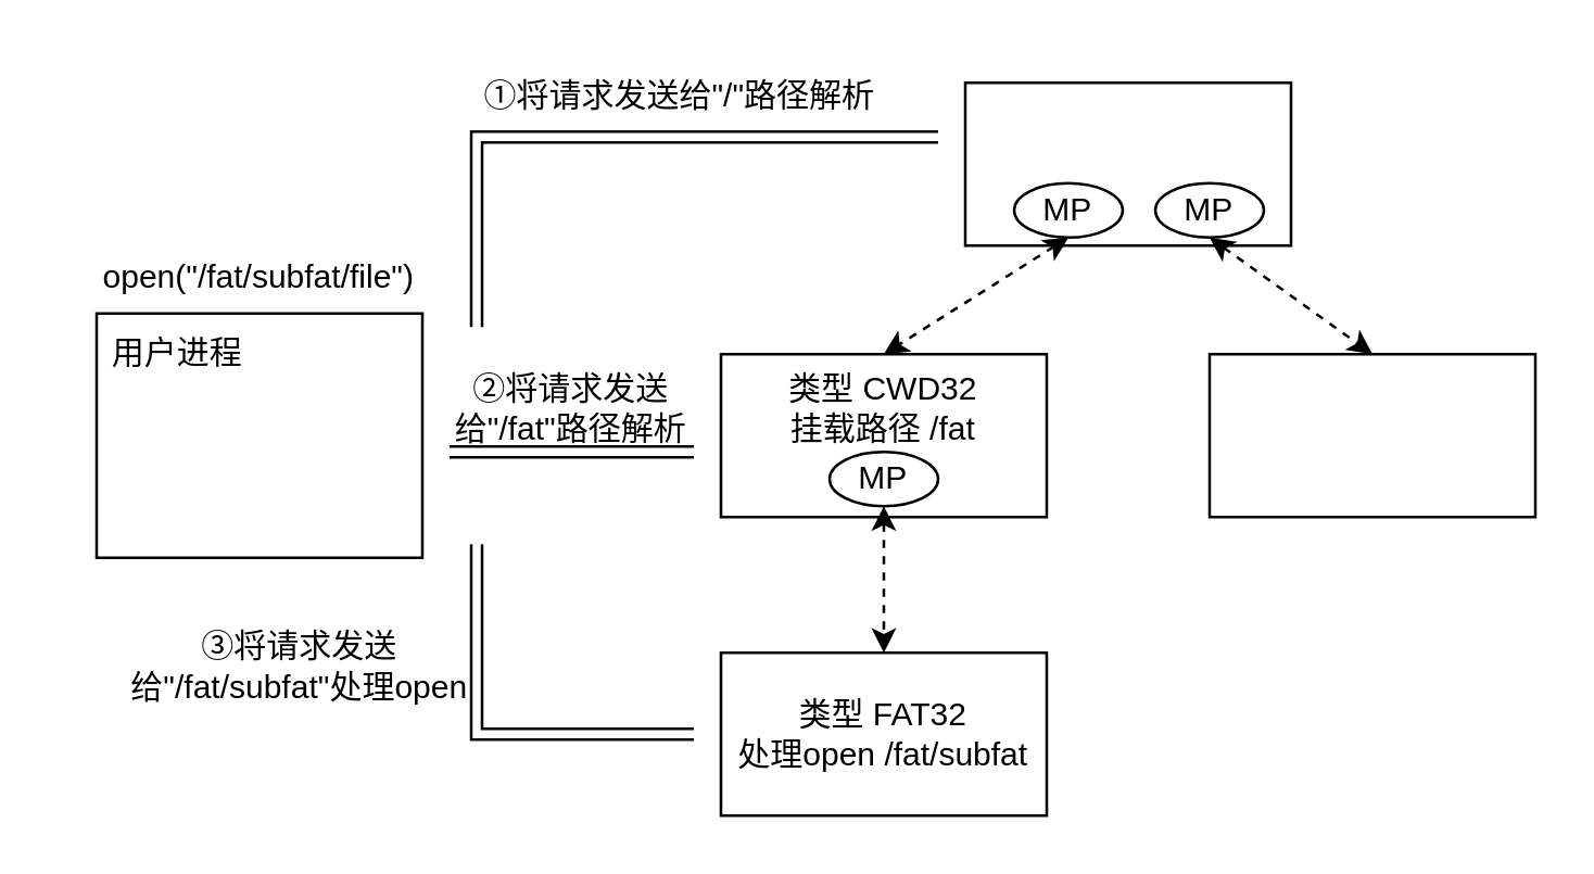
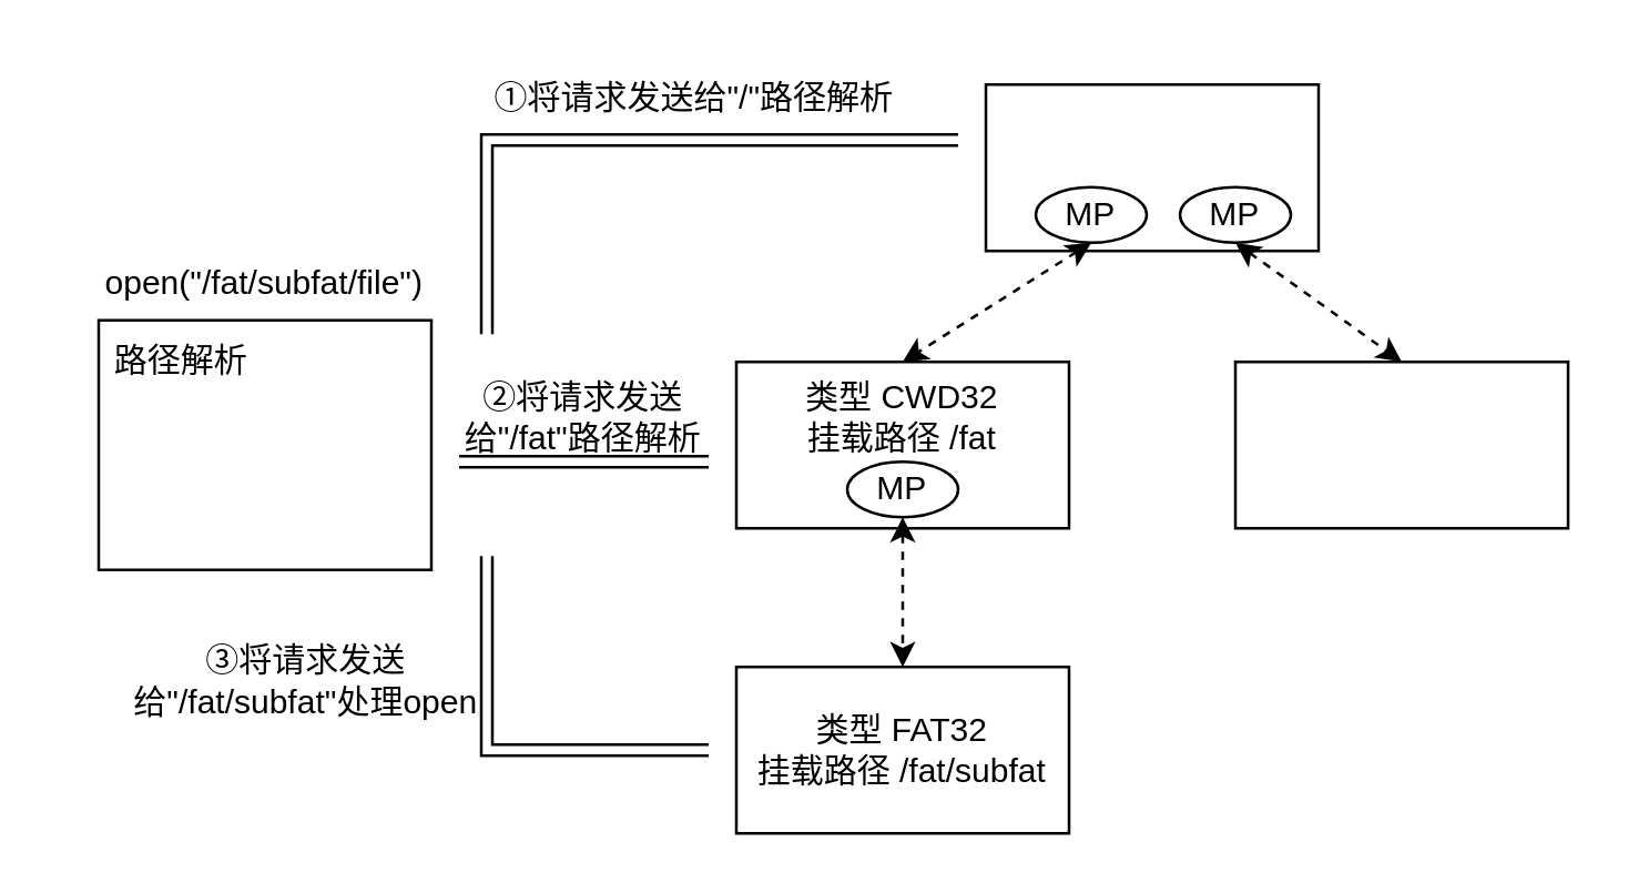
  <mxCell id="0" />
  <mxCell id="1" parent="0" />
  <mxCell id="2" value="" style="rounded=0;whiteSpace=wrap;html=1;" parent="1" vertex="1"><mxGeometry x="265" y="130" width="120" height="60" as="geometry" /></mxCell>
  <mxCell id="3" value="类型 CWD32&lt;br&gt;挂载路径 /fat" style="text;html=1;strokeColor=none;fillColor=none;align=center;verticalAlign=middle;whiteSpace=wrap;rounded=0;" parent="1" vertex="1"><mxGeometry x="265" y="120" width="120" height="60" as="geometry" /></mxCell>
  <mxCell id="4" value="" style="rounded=0;whiteSpace=wrap;html=1;" parent="1" vertex="1"><mxGeometry x="355" y="30" width="120" height="60" as="geometry" /></mxCell>
  <mxCell id="5" value="" style="rounded=0;whiteSpace=wrap;html=1;" parent="1" vertex="1"><mxGeometry x="445" y="130" width="120" height="60" as="geometry" /></mxCell>
  <mxCell id="6" value="" style="rounded=0;whiteSpace=wrap;html=1;" parent="1" vertex="1"><mxGeometry x="265" y="240" width="120" height="60" as="geometry" /></mxCell>
- <mxCell id="7" value="类型 FAT32&lt;br&gt;处理open /fat/subfat" style="text;html=1;strokeColor=none;fillColor=none;align=center;verticalAlign=middle;whiteSpace=wrap;rounded=0;" parent="1" vertex="1"><mxGeometry x="265" y="240" width="120" height="60" as="geometry" /></mxCell>
+ <mxCell id="7" value="类型 FAT32&lt;br&gt;挂载路径 /fat/subfat" style="text;html=1;strokeColor=none;fillColor=none;align=center;verticalAlign=middle;whiteSpace=wrap;rounded=0;" parent="1" vertex="1"><mxGeometry x="265" y="240" width="120" height="60" as="geometry" /></mxCell>
  <mxCell id="8" style="rounded=0;orthogonalLoop=1;jettySize=auto;html=1;exitX=0.5;exitY=1;exitDx=0;exitDy=0;entryX=0.5;entryY=0;entryDx=0;entryDy=0;startArrow=classic;startFill=1;dashed=1;" parent="1" source="9" target="5" edge="1"><mxGeometry relative="1" as="geometry" /></mxCell>
  <mxCell id="9" value="MP" style="ellipse;whiteSpace=wrap;html=1;" parent="1" vertex="1"><mxGeometry x="425" y="67" width="40" height="20" as="geometry" /></mxCell>
  <mxCell id="10" style="rounded=0;orthogonalLoop=1;jettySize=auto;html=1;exitX=0.5;exitY=1;exitDx=0;exitDy=0;entryX=0.5;entryY=0;entryDx=0;entryDy=0;startArrow=classic;startFill=1;dashed=1;" parent="1" source="11" target="2" edge="1"><mxGeometry relative="1" as="geometry" /></mxCell>
  <mxCell id="11" value="MP" style="ellipse;whiteSpace=wrap;html=1;" parent="1" vertex="1"><mxGeometry x="373" y="67" width="40" height="20" as="geometry" /></mxCell>
  <mxCell id="12" style="rounded=0;orthogonalLoop=1;jettySize=auto;html=1;exitX=0.5;exitY=1;exitDx=0;exitDy=0;entryX=0.5;entryY=0;entryDx=0;entryDy=0;startArrow=classic;startFill=1;dashed=1;" parent="1" source="13" target="6" edge="1"><mxGeometry relative="1" as="geometry" /></mxCell>
  <mxCell id="13" value="MP" style="ellipse;whiteSpace=wrap;html=1;" parent="1" vertex="1"><mxGeometry x="305" y="166" width="40" height="20" as="geometry" /></mxCell>
  <mxCell id="14" value="" style="rounded=0;whiteSpace=wrap;html=1;" parent="1" vertex="1"><mxGeometry x="35" y="115" width="120" height="90" as="geometry" /></mxCell>
- <mxCell id="15" value="用户进程" style="text;html=1;strokeColor=none;fillColor=none;align=center;verticalAlign=middle;whiteSpace=wrap;rounded=0;" parent="1" vertex="1"><mxGeometry x="35" y="115" width="60" height="30" as="geometry" /></mxCell>
+ <mxCell id="15" value="路径解析" style="text;html=1;strokeColor=none;fillColor=none;align=center;verticalAlign=middle;whiteSpace=wrap;rounded=0;" parent="1" vertex="1"><mxGeometry x="35" y="115" width="60" height="30" as="geometry" /></mxCell>
  <mxCell id="16" value="open(&quot;/fat/subfat/file&quot;)" style="text;html=1;strokeColor=none;fillColor=none;align=center;verticalAlign=middle;whiteSpace=wrap;rounded=0;" parent="1" vertex="1"><mxGeometry x="20" y="87" width="150" height="30" as="geometry" /></mxCell>
  <mxCell id="17" value="" style="endArrow=classic;startArrow=classic;html=1;rounded=0;shape=link;edgeStyle=orthogonalEdgeStyle;" parent="1" edge="1"><mxGeometry width="50" height="50" relative="1" as="geometry"><mxPoint x="175" y="120" as="sourcePoint" /><mxPoint x="345" y="50" as="targetPoint" /><Array as="points"><mxPoint x="175" y="50" /><mxPoint x="335" y="50" /></Array></mxGeometry></mxCell>
  <mxCell id="18" value="" style="endArrow=classic;startArrow=classic;html=1;rounded=0;shape=link;" parent="1" edge="1"><mxGeometry width="50" height="50" relative="1" as="geometry"><mxPoint x="165" y="166" as="sourcePoint" /><mxPoint x="255" y="166" as="targetPoint" /></mxGeometry></mxCell>
  <mxCell id="19" value="" style="endArrow=classic;startArrow=classic;html=1;rounded=0;shape=link;edgeStyle=orthogonalEdgeStyle;" parent="1" edge="1"><mxGeometry width="50" height="50" relative="1" as="geometry"><mxPoint x="255" y="270" as="sourcePoint" /><mxPoint x="175" y="200" as="targetPoint" /><Array as="points"><mxPoint x="175" y="270" /><mxPoint x="175" y="200" /></Array></mxGeometry></mxCell>
  <mxCell id="20" value="①将请求发送给&quot;/&quot;路径解析" style="text;html=1;strokeColor=none;fillColor=none;align=center;verticalAlign=middle;whiteSpace=wrap;rounded=0;" parent="1" vertex="1"><mxGeometry x="175" y="20" width="150" height="30" as="geometry" /></mxCell>
  <mxCell id="21" value="②将请求发送给&quot;/fat&quot;路径解析" style="text;html=1;strokeColor=none;fillColor=none;align=center;verticalAlign=middle;whiteSpace=wrap;rounded=0;" parent="1" vertex="1"><mxGeometry x="165" y="135" width="90" height="30" as="geometry" /></mxCell>
  <mxCell id="22" value="③将请求发送给&quot;/fat/subfat&quot;处理open" style="text;html=1;strokeColor=none;fillColor=none;align=center;verticalAlign=middle;whiteSpace=wrap;rounded=0;" parent="1" vertex="1"><mxGeometry x="35" y="230" width="150" height="30" as="geometry" /></mxCell>
